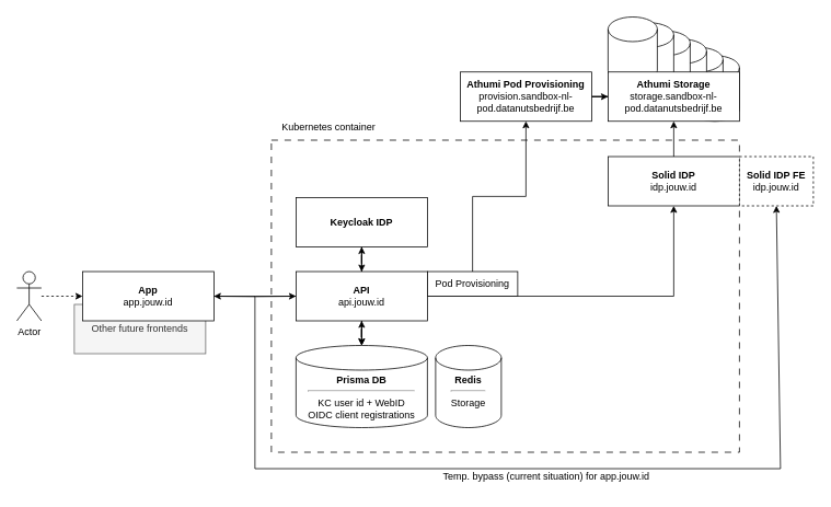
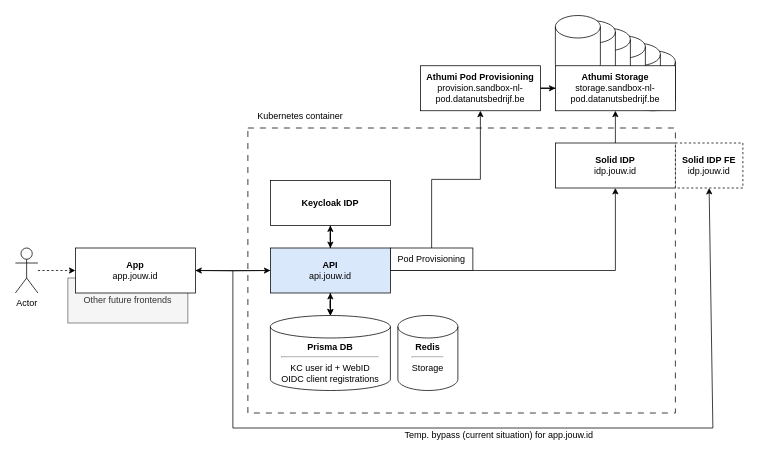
  <mxCell id="0" />
  <mxCell id="1" parent="0" />
  <mxCell id="2" value="" style="rounded=0;whiteSpace=wrap;html=1;dashed=1;dashPattern=8 8;" vertex="1" parent="1"><mxGeometry x="330" y="170" width="570" height="380" as="geometry" /></mxCell>
  <mxCell id="3" value="Other future frontends" style="rounded=0;whiteSpace=wrap;html=1;fillColor=#f5f5f5;fontColor=#333333;strokeColor=#666666;" vertex="1" parent="1"><mxGeometry x="90" y="370" width="160" height="60" as="geometry" /></mxCell>
  <mxCell id="4" style="edgeStyle=orthogonalEdgeStyle;rounded=0;orthogonalLoop=1;jettySize=auto;html=1;entryX=0;entryY=0.5;entryDx=0;entryDy=0;" edge="1" parent="1" target="25"><mxGeometry relative="1" as="geometry"><mxPoint x="260" y="360" as="sourcePoint" /></mxGeometry></mxCell>
  <mxCell id="5" style="edgeStyle=orthogonalEdgeStyle;rounded=0;orthogonalLoop=1;jettySize=auto;html=1;entryX=0;entryY=0.5;entryDx=0;entryDy=0;dashed=1;" edge="1" parent="1" source="6" target="33"><mxGeometry relative="1" as="geometry" /></mxCell>
  <mxCell id="6" value="Actor" style="shape=umlActor;verticalLabelPosition=bottom;verticalAlign=top;html=1;outlineConnect=0;" vertex="1" parent="1"><mxGeometry x="20" y="330" width="30" height="60" as="geometry" /></mxCell>
  <mxCell id="7" style="edgeStyle=orthogonalEdgeStyle;rounded=0;orthogonalLoop=1;jettySize=auto;html=1;entryX=0.5;entryY=0;entryDx=0;entryDy=0;" edge="1" parent="1" source="9" target="25"><mxGeometry relative="1" as="geometry" /></mxCell>
  <mxCell id="8" value="" style="edgeStyle=orthogonalEdgeStyle;rounded=0;orthogonalLoop=1;jettySize=auto;html=1;" edge="1" parent="1" source="9" target="27"><mxGeometry relative="1" as="geometry" /></mxCell>
  <mxCell id="9" value="&lt;b&gt;Keycloak IDP&lt;/b&gt;" style="rounded=0;whiteSpace=wrap;html=1;" vertex="1" parent="1"><mxGeometry x="360" y="240" width="160" height="60" as="geometry" /></mxCell>
  <mxCell id="10" style="edgeStyle=orthogonalEdgeStyle;rounded=0;orthogonalLoop=1;jettySize=auto;html=1;exitX=0.5;exitY=0;exitDx=0;exitDy=0;entryX=0.5;entryY=1;entryDx=0;entryDy=0;" edge="1" parent="1" source="11" target="20"><mxGeometry relative="1" as="geometry" /></mxCell>
  <mxCell id="11" value="&lt;b&gt;Solid IDP&lt;/b&gt;&lt;div&gt;idp.jouw.id&lt;/div&gt;" style="rounded=0;whiteSpace=wrap;html=1;" vertex="1" parent="1"><mxGeometry x="740" y="190" width="160" height="60" as="geometry" /></mxCell>
  <mxCell id="12" style="edgeStyle=orthogonalEdgeStyle;rounded=0;orthogonalLoop=1;jettySize=auto;html=1;entryX=0;entryY=0.5;entryDx=0;entryDy=0;" edge="1" parent="1" source="13" target="20"><mxGeometry relative="1" as="geometry" /></mxCell>
  <mxCell id="13" value="&lt;b&gt;Athumi Pod Provisioning&lt;/b&gt;&lt;div&gt;provision.sandbox-nl-pod.datanutsbedrijf.be&lt;/div&gt;" style="rounded=0;whiteSpace=wrap;html=1;" vertex="1" parent="1"><mxGeometry x="560" y="87" width="160" height="60" as="geometry" /></mxCell>
  <mxCell id="14" value="" style="shape=cylinder3;whiteSpace=wrap;html=1;boundedLbl=1;backgroundOutline=1;size=15;direction=east;" vertex="1" parent="1"><mxGeometry x="840" y="67" width="60" height="80" as="geometry" /></mxCell>
  <mxCell id="15" value="" style="shape=cylinder3;whiteSpace=wrap;html=1;boundedLbl=1;backgroundOutline=1;size=15;direction=east;" vertex="1" parent="1"><mxGeometry x="820" y="57" width="60" height="80" as="geometry" /></mxCell>
  <mxCell id="16" value="" style="shape=cylinder3;whiteSpace=wrap;html=1;boundedLbl=1;backgroundOutline=1;size=15;direction=east;" vertex="1" parent="1"><mxGeometry x="800" y="47" width="60" height="80" as="geometry" /></mxCell>
  <mxCell id="17" value="" style="shape=cylinder3;whiteSpace=wrap;html=1;boundedLbl=1;backgroundOutline=1;size=15;direction=east;" vertex="1" parent="1"><mxGeometry x="780" y="37" width="60" height="80" as="geometry" /></mxCell>
  <mxCell id="18" value="" style="shape=cylinder3;whiteSpace=wrap;html=1;boundedLbl=1;backgroundOutline=1;size=15;direction=east;" vertex="1" parent="1"><mxGeometry x="760" y="27" width="60" height="80" as="geometry" /></mxCell>
  <mxCell id="19" value="" style="shape=cylinder3;whiteSpace=wrap;html=1;boundedLbl=1;backgroundOutline=1;size=15;direction=east;" vertex="1" parent="1"><mxGeometry x="740" y="20" width="60" height="80" as="geometry" /></mxCell>
  <mxCell id="20" value="&lt;b&gt;Athumi Storage&lt;/b&gt;&lt;div&gt;storage.sandbox-nl-pod.datanutsbedrijf.be&lt;/div&gt;" style="rounded=0;whiteSpace=wrap;html=1;" vertex="1" parent="1"><mxGeometry x="740" y="87" width="160" height="60" as="geometry" /></mxCell>
  <mxCell id="21" style="edgeStyle=orthogonalEdgeStyle;rounded=0;orthogonalLoop=1;jettySize=auto;html=1;exitX=0;exitY=0.5;exitDx=0;exitDy=0;" edge="1" parent="1" source="25"><mxGeometry relative="1" as="geometry"><mxPoint x="260" y="360" as="targetPoint" /></mxGeometry></mxCell>
  <mxCell id="22" style="edgeStyle=orthogonalEdgeStyle;rounded=0;orthogonalLoop=1;jettySize=auto;html=1;" edge="1" parent="1" source="25" target="27"><mxGeometry relative="1" as="geometry" /></mxCell>
  <mxCell id="23" style="edgeStyle=orthogonalEdgeStyle;rounded=0;orthogonalLoop=1;jettySize=auto;html=1;" edge="1" parent="1" source="25" target="11"><mxGeometry relative="1" as="geometry" /></mxCell>
  <mxCell id="24" style="edgeStyle=orthogonalEdgeStyle;rounded=0;orthogonalLoop=1;jettySize=auto;html=1;exitX=0.5;exitY=0;exitDx=0;exitDy=0;exitPerimeter=0;" edge="1" parent="1" source="25"><mxGeometry relative="1" as="geometry"><mxPoint x="440" y="300" as="targetPoint" /></mxGeometry></mxCell>
- <mxCell id="25" value="&lt;div&gt;&lt;b&gt;API&lt;/b&gt;&lt;/div&gt;api.jouw.id" style="rounded=0;whiteSpace=wrap;html=1;" vertex="1" parent="1"><mxGeometry x="360" y="330" width="160" height="60" as="geometry" /></mxCell>
+ <mxCell id="25" value="&lt;div&gt;&lt;b&gt;API&lt;/b&gt;&lt;/div&gt;api.jouw.id" style="rounded=0;whiteSpace=wrap;html=1;fillColor=#dae8fc;" vertex="1" parent="1"><mxGeometry x="360" y="330" width="160" height="60" as="geometry" /></mxCell>
  <mxCell id="26" style="edgeStyle=orthogonalEdgeStyle;rounded=0;orthogonalLoop=1;jettySize=auto;html=1;" edge="1" parent="1" source="27" target="25"><mxGeometry relative="1" as="geometry" /></mxCell>
  <mxCell id="27" value="&lt;b&gt;Prisma DB&lt;/b&gt;&lt;br&gt;&lt;div&gt;&lt;hr&gt;KC user id + WebID&lt;/div&gt;&lt;div&gt;OIDC client registrations&lt;/div&gt;" style="shape=cylinder3;whiteSpace=wrap;html=1;boundedLbl=1;backgroundOutline=1;size=15;" vertex="1" parent="1"><mxGeometry x="360" y="420" width="160" height="100" as="geometry" /></mxCell>
  <mxCell id="28" style="edgeStyle=orthogonalEdgeStyle;rounded=0;orthogonalLoop=1;jettySize=auto;html=1;entryX=0.5;entryY=1;entryDx=0;entryDy=0;" edge="1" parent="1" source="29" target="13"><mxGeometry relative="1" as="geometry" /></mxCell>
  <mxCell id="29" value="Pod Provisioning" style="rounded=0;whiteSpace=wrap;html=1;" vertex="1" parent="1"><mxGeometry x="520" y="330" width="110" height="30" as="geometry" /></mxCell>
  <mxCell id="30" value="&lt;b&gt;Solid IDP FE&lt;/b&gt;&lt;div&gt;idp.jouw.id&lt;/div&gt;" style="rounded=0;whiteSpace=wrap;html=1;dashed=1;" vertex="1" parent="1"><mxGeometry x="900" y="190" width="90" height="60" as="geometry" /></mxCell>
  <mxCell id="31" value="" style="endArrow=classic;html=1;rounded=0;entryX=0.5;entryY=1;entryDx=0;entryDy=0;" edge="1" parent="1" target="30"><mxGeometry width="50" height="50" relative="1" as="geometry"><mxPoint x="310" y="360" as="sourcePoint" /><mxPoint x="960" y="550" as="targetPoint" /><Array as="points"><mxPoint x="310" y="570" /><mxPoint x="950" y="570" /></Array></mxGeometry></mxCell>
  <mxCell id="32" value="Temp. bypass (current situation) for app.jouw.id" style="text;html=1;align=center;verticalAlign=middle;whiteSpace=wrap;rounded=0;" vertex="1" parent="1"><mxGeometry x="520" y="565" width="290" height="30" as="geometry" /></mxCell>
  <mxCell id="33" value="&lt;b&gt;App&lt;/b&gt;&lt;br&gt;app.jouw.id" style="rounded=0;whiteSpace=wrap;html=1;" vertex="1" parent="1"><mxGeometry x="100" y="330" width="160" height="60" as="geometry" /></mxCell>
  <mxCell id="34" value="&lt;b&gt;Redis&lt;/b&gt;&lt;div&gt;&lt;hr&gt;Storage&lt;/div&gt;&lt;div&gt;&lt;br&gt;&lt;/div&gt;" style="shape=cylinder3;whiteSpace=wrap;html=1;boundedLbl=1;backgroundOutline=1;size=15;" vertex="1" parent="1"><mxGeometry x="530" y="420" width="80" height="100" as="geometry" /></mxCell>
  <mxCell id="35" value="Kubernetes container" style="text;html=1;align=center;verticalAlign=middle;whiteSpace=wrap;rounded=0;" vertex="1" parent="1"><mxGeometry x="330" y="140" width="140" height="30" as="geometry" /></mxCell>
